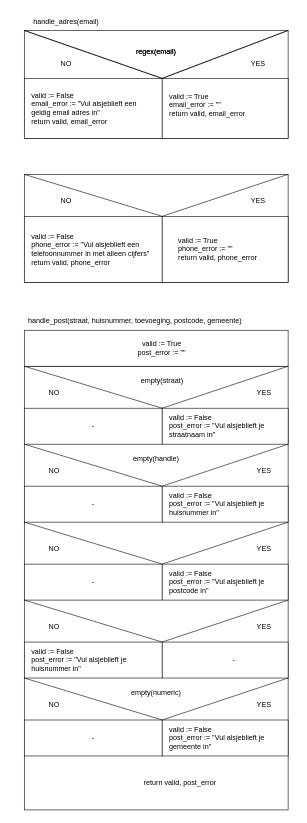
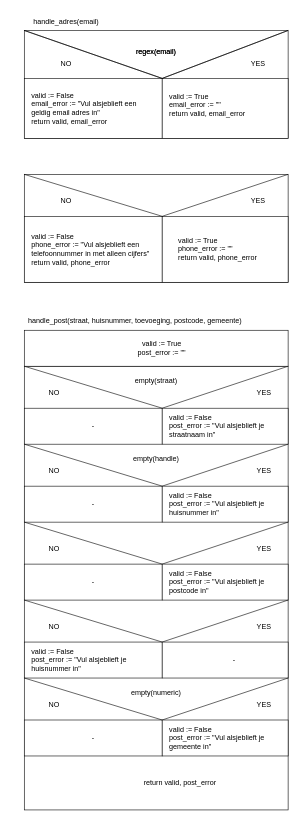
  <mxCell id="0" />
  <mxCell id="1" parent="0" />
  <mxCell id="2" value="" style="rounded=0;whiteSpace=wrap;html=1;" vertex="1" parent="1"><mxGeometry x="40" y="50" width="440" height="180" as="geometry" /></mxCell>
  <mxCell id="3" value="" style="rounded=0;whiteSpace=wrap;html=1;" vertex="1" parent="1"><mxGeometry x="40" y="130" width="230" height="100" as="geometry" /></mxCell>
  <mxCell id="4" value="" style="rounded=0;whiteSpace=wrap;html=1;" vertex="1" parent="1"><mxGeometry x="270" y="130" width="210" height="100" as="geometry" /></mxCell>
  <mxCell id="5" value="" style="endArrow=none;html=1;exitX=1;exitY=0;exitDx=0;exitDy=0;entryX=1;entryY=0;entryDx=0;entryDy=0;" edge="1" parent="1" source="3" target="2"><mxGeometry width="50" height="50" relative="1" as="geometry"><mxPoint x="220" y="120" as="sourcePoint" /><mxPoint x="270" y="70" as="targetPoint" /></mxGeometry></mxCell>
  <mxCell id="6" value="" style="endArrow=none;html=1;exitX=1;exitY=0;exitDx=0;exitDy=0;entryX=0;entryY=0;entryDx=0;entryDy=0;" edge="1" parent="1" source="3" target="2"><mxGeometry width="50" height="50" relative="1" as="geometry"><mxPoint x="220" y="120" as="sourcePoint" /><mxPoint x="270" y="70" as="targetPoint" /></mxGeometry></mxCell>
  <mxCell id="7" value="regex(email)" style="text;html=1;strokeColor=none;fillColor=none;align=center;verticalAlign=middle;whiteSpace=wrap;rounded=0;" vertex="1" parent="1"><mxGeometry x="230" y="70" width="60" height="30" as="geometry" /></mxCell>
  <mxCell id="8" value="NO" style="text;html=1;strokeColor=none;fillColor=none;align=center;verticalAlign=middle;whiteSpace=wrap;rounded=0;" vertex="1" parent="1"><mxGeometry x="80" y="90" width="60" height="30" as="geometry" /></mxCell>
  <mxCell id="9" value="valid := False&lt;br&gt;email_error := &quot;Vul alsjeblieft een geldig email adres in&quot;&lt;br&gt;return valid, email_error" style="text;html=1;strokeColor=none;fillColor=none;align=left;verticalAlign=middle;whiteSpace=wrap;rounded=0;" vertex="1" parent="1"><mxGeometry x="50" y="140" width="210" height="80" as="geometry" /></mxCell>
  <mxCell id="10" value="valid := True&lt;br&gt;email_error := &quot;&quot;&lt;br&gt;return valid, email_error" style="text;html=1;strokeColor=none;fillColor=none;align=left;verticalAlign=middle;whiteSpace=wrap;rounded=0;" vertex="1" parent="1"><mxGeometry x="280" y="160" width="160" height="30" as="geometry" /></mxCell>
  <mxCell id="11" value="" style="rounded=0;whiteSpace=wrap;html=1;" vertex="1" parent="1"><mxGeometry x="40" y="290" width="440" height="180" as="geometry" /></mxCell>
  <mxCell id="12" value="" style="rounded=0;whiteSpace=wrap;html=1;" vertex="1" parent="1"><mxGeometry x="40" y="360" width="230" height="110" as="geometry" /></mxCell>
  <mxCell id="13" value="" style="rounded=0;whiteSpace=wrap;html=1;" vertex="1" parent="1"><mxGeometry x="270" y="360" width="210" height="110" as="geometry" /></mxCell>
  <mxCell id="14" value="" style="endArrow=none;html=1;exitX=0;exitY=0;exitDx=0;exitDy=0;entryX=1;entryY=0;entryDx=0;entryDy=0;" edge="1" parent="1" source="13" target="11"><mxGeometry width="50" height="50" relative="1" as="geometry"><mxPoint x="220" y="230" as="sourcePoint" /><mxPoint x="270" y="180" as="targetPoint" /></mxGeometry></mxCell>
  <mxCell id="15" value="" style="endArrow=none;html=1;exitX=0;exitY=0;exitDx=0;exitDy=0;entryX=0;entryY=0;entryDx=0;entryDy=0;" edge="1" parent="1" source="11" target="13"><mxGeometry width="50" height="50" relative="1" as="geometry"><mxPoint x="220" y="230" as="sourcePoint" /><mxPoint x="270" y="180" as="targetPoint" /></mxGeometry></mxCell>
  <mxCell id="16" value="YES" style="text;html=1;strokeColor=none;fillColor=none;align=center;verticalAlign=middle;whiteSpace=wrap;rounded=0;" vertex="1" parent="1"><mxGeometry x="400" y="320" width="60" height="30" as="geometry" /></mxCell>
  <mxCell id="17" value="YES" style="text;html=1;strokeColor=none;fillColor=none;align=center;verticalAlign=middle;whiteSpace=wrap;rounded=0;" vertex="1" parent="1"><mxGeometry x="400" y="90" width="60" height="30" as="geometry" /></mxCell>
  <mxCell id="18" value="NO" style="text;html=1;strokeColor=none;fillColor=none;align=center;verticalAlign=middle;whiteSpace=wrap;rounded=0;" vertex="1" parent="1"><mxGeometry x="80" y="320" width="60" height="30" as="geometry" /></mxCell>
  <mxCell id="19" value="valid := False&lt;br&gt;phone_error := &quot;Vul alsjeblieft een telefoonnummer in met alleen cijfers&quot;&lt;br&gt;return valid, phone_error" style="text;html=1;strokeColor=none;fillColor=none;align=left;verticalAlign=middle;whiteSpace=wrap;rounded=0;" vertex="1" parent="1"><mxGeometry x="50" y="400" width="270" height="30" as="geometry" /></mxCell>
  <mxCell id="20" value="" style="rounded=0;whiteSpace=wrap;html=1;" vertex="1" parent="1"><mxGeometry x="40" y="610" width="440" height="740" as="geometry" /></mxCell>
  <mxCell id="21" value="" style="rounded=0;whiteSpace=wrap;html=1;" vertex="1" parent="1"><mxGeometry x="40" y="680" width="230" height="60" as="geometry" /></mxCell>
  <mxCell id="22" value="" style="endArrow=none;html=1;exitX=1;exitY=0;exitDx=0;exitDy=0;entryX=1;entryY=0;entryDx=0;entryDy=0;" edge="1" parent="1" source="21" target="20"><mxGeometry width="50" height="50" relative="1" as="geometry"><mxPoint x="220" y="480" as="sourcePoint" /><mxPoint x="270" y="430" as="targetPoint" /></mxGeometry></mxCell>
  <mxCell id="23" value="" style="endArrow=none;html=1;exitX=0;exitY=0;exitDx=0;exitDy=0;entryX=1;entryY=0;entryDx=0;entryDy=0;" edge="1" parent="1" source="20" target="21"><mxGeometry width="50" height="50" relative="1" as="geometry"><mxPoint x="220" y="480" as="sourcePoint" /><mxPoint x="270" y="430" as="targetPoint" /></mxGeometry></mxCell>
  <mxCell id="24" value="handle_post(straat, huisnummer, toevoeging, postcode, gemeente)" style="text;html=1;strokeColor=none;fillColor=none;align=center;verticalAlign=middle;whiteSpace=wrap;rounded=0;" vertex="1" parent="1"><mxGeometry x="30" y="520" width="390" height="30" as="geometry" /></mxCell>
  <mxCell id="25" value="" style="rounded=0;whiteSpace=wrap;html=1;" vertex="1" parent="1"><mxGeometry x="270" y="680" width="210" height="60" as="geometry" /></mxCell>
- <mxCell id="26" value="empty(straat)" style="text;html=1;strokeColor=none;fillColor=none;align=center;verticalAlign=middle;whiteSpace=wrap;rounded=0;" vertex="1" parent="1"><mxGeometry x="240" y="620" width="60" height="30" as="geometry" /></mxCell>
+ <mxCell id="26" value="empty(straat)" style="text;html=1;strokeColor=none;fillColor=none;align=center;verticalAlign=middle;whiteSpace=wrap;rounded=0;" vertex="1" parent="1"><mxGeometry x="230" y="620" width="60" height="30" as="geometry" /></mxCell>
  <mxCell id="27" value="NO" style="text;html=1;strokeColor=none;fillColor=none;align=center;verticalAlign=middle;whiteSpace=wrap;rounded=0;" vertex="1" parent="1"><mxGeometry x="60" y="640" width="60" height="30" as="geometry" /></mxCell>
  <mxCell id="28" value="YES" style="text;html=1;strokeColor=none;fillColor=none;align=center;verticalAlign=middle;whiteSpace=wrap;rounded=0;" vertex="1" parent="1"><mxGeometry x="410" y="640" width="60" height="30" as="geometry" /></mxCell>
  <mxCell id="29" value="" style="rounded=0;whiteSpace=wrap;html=1;" vertex="1" parent="1"><mxGeometry x="40" y="550" width="440" height="60" as="geometry" /></mxCell>
  <mxCell id="30" value="valid := True&lt;br&gt;post_error := &quot;&quot;" style="text;html=1;strokeColor=none;fillColor=none;align=center;verticalAlign=middle;whiteSpace=wrap;rounded=0;" vertex="1" parent="1"><mxGeometry x="187.5" y="560" width="162.5" height="40" as="geometry" /></mxCell>
  <mxCell id="31" value="valid := False&lt;br&gt;post_error := &quot;Vul alsjeblieft je straatnaam in&quot;" style="text;html=1;strokeColor=none;fillColor=none;align=left;verticalAlign=middle;whiteSpace=wrap;rounded=0;" vertex="1" parent="1"><mxGeometry x="280" y="680" width="210" height="60" as="geometry" /></mxCell>
  <mxCell id="32" value="-" style="text;html=1;strokeColor=none;fillColor=none;align=center;verticalAlign=middle;whiteSpace=wrap;rounded=0;" vertex="1" parent="1"><mxGeometry x="125" y="695" width="60" height="30" as="geometry" /></mxCell>
  <mxCell id="33" value="" style="rounded=0;whiteSpace=wrap;html=1;" vertex="1" parent="1"><mxGeometry x="40" y="810" width="230" height="60" as="geometry" /></mxCell>
  <mxCell id="34" value="" style="endArrow=none;html=1;exitX=1;exitY=0;exitDx=0;exitDy=0;entryX=1;entryY=0;entryDx=0;entryDy=0;" edge="1" parent="1" source="33"><mxGeometry width="50" height="50" relative="1" as="geometry"><mxPoint x="220" y="610" as="sourcePoint" /><mxPoint x="480" y="740" as="targetPoint" /></mxGeometry></mxCell>
  <mxCell id="35" value="" style="endArrow=none;html=1;exitX=0;exitY=0;exitDx=0;exitDy=0;entryX=1;entryY=0;entryDx=0;entryDy=0;" edge="1" parent="1" target="33"><mxGeometry width="50" height="50" relative="1" as="geometry"><mxPoint x="40" y="740" as="sourcePoint" /><mxPoint x="270" y="560" as="targetPoint" /></mxGeometry></mxCell>
  <mxCell id="36" value="empty(handle)" style="text;html=1;strokeColor=none;fillColor=none;align=center;verticalAlign=middle;whiteSpace=wrap;rounded=0;" vertex="1" parent="1"><mxGeometry x="230" y="750" width="60" height="30" as="geometry" /></mxCell>
  <mxCell id="37" value="NO" style="text;html=1;strokeColor=none;fillColor=none;align=center;verticalAlign=middle;whiteSpace=wrap;rounded=0;" vertex="1" parent="1"><mxGeometry x="60" y="770" width="60" height="30" as="geometry" /></mxCell>
  <mxCell id="38" value="YES" style="text;html=1;strokeColor=none;fillColor=none;align=center;verticalAlign=middle;whiteSpace=wrap;rounded=0;" vertex="1" parent="1"><mxGeometry x="410" y="770" width="60" height="30" as="geometry" /></mxCell>
  <mxCell id="39" value="-" style="text;html=1;strokeColor=none;fillColor=none;align=center;verticalAlign=middle;whiteSpace=wrap;rounded=0;" vertex="1" parent="1"><mxGeometry x="125" y="825" width="60" height="30" as="geometry" /></mxCell>
  <mxCell id="40" value="" style="rounded=0;whiteSpace=wrap;html=1;" vertex="1" parent="1"><mxGeometry x="270" y="810" width="210" height="60" as="geometry" /></mxCell>
  <mxCell id="41" value="valid := False&lt;br&gt;post_error := &quot;Vul alsjeblieft je huisnummer in&quot;" style="text;html=1;strokeColor=none;fillColor=none;align=left;verticalAlign=middle;whiteSpace=wrap;rounded=0;" vertex="1" parent="1"><mxGeometry x="280" y="810" width="190" height="60" as="geometry" /></mxCell>
  <mxCell id="42" value="" style="rounded=0;whiteSpace=wrap;html=1;" vertex="1" parent="1"><mxGeometry x="40" y="940" width="230" height="60" as="geometry" /></mxCell>
  <mxCell id="43" value="" style="endArrow=none;html=1;exitX=1;exitY=0;exitDx=0;exitDy=0;entryX=1;entryY=0;entryDx=0;entryDy=0;" edge="1" parent="1" source="42"><mxGeometry width="50" height="50" relative="1" as="geometry"><mxPoint x="220" y="740" as="sourcePoint" /><mxPoint x="480" y="870" as="targetPoint" /></mxGeometry></mxCell>
  <mxCell id="44" value="" style="endArrow=none;html=1;exitX=0;exitY=0;exitDx=0;exitDy=0;entryX=1;entryY=0;entryDx=0;entryDy=0;" edge="1" parent="1" target="42"><mxGeometry width="50" height="50" relative="1" as="geometry"><mxPoint x="40" y="870" as="sourcePoint" /><mxPoint x="270" y="690" as="targetPoint" /></mxGeometry></mxCell>
  <mxCell id="45" value="NO" style="text;html=1;strokeColor=none;fillColor=none;align=center;verticalAlign=middle;whiteSpace=wrap;rounded=0;" vertex="1" parent="1"><mxGeometry x="60" y="900" width="60" height="30" as="geometry" /></mxCell>
  <mxCell id="46" value="YES" style="text;html=1;strokeColor=none;fillColor=none;align=center;verticalAlign=middle;whiteSpace=wrap;rounded=0;" vertex="1" parent="1"><mxGeometry x="410" y="900" width="60" height="30" as="geometry" /></mxCell>
  <mxCell id="47" value="-" style="text;html=1;strokeColor=none;fillColor=none;align=center;verticalAlign=middle;whiteSpace=wrap;rounded=0;" vertex="1" parent="1"><mxGeometry x="125" y="955" width="60" height="30" as="geometry" /></mxCell>
  <mxCell id="48" value="" style="rounded=0;whiteSpace=wrap;html=1;" vertex="1" parent="1"><mxGeometry x="270" y="940" width="210" height="60" as="geometry" /></mxCell>
  <mxCell id="49" value="valid := False&lt;br&gt;post_error := &quot;Vul alsjeblieft je postcode in&quot;" style="text;html=1;strokeColor=none;fillColor=none;align=left;verticalAlign=middle;whiteSpace=wrap;rounded=0;" vertex="1" parent="1"><mxGeometry x="280" y="940" width="190" height="60" as="geometry" /></mxCell>
  <mxCell id="50" value="" style="rounded=0;whiteSpace=wrap;html=1;" vertex="1" parent="1"><mxGeometry x="40" y="1070" width="230" height="60" as="geometry" /></mxCell>
  <mxCell id="51" value="" style="endArrow=none;html=1;exitX=1;exitY=0;exitDx=0;exitDy=0;entryX=1;entryY=0;entryDx=0;entryDy=0;" edge="1" parent="1" source="50"><mxGeometry width="50" height="50" relative="1" as="geometry"><mxPoint x="220" y="870" as="sourcePoint" /><mxPoint x="480" y="1000" as="targetPoint" /></mxGeometry></mxCell>
  <mxCell id="52" value="" style="endArrow=none;html=1;exitX=0;exitY=0;exitDx=0;exitDy=0;entryX=1;entryY=0;entryDx=0;entryDy=0;" edge="1" parent="1" target="50"><mxGeometry width="50" height="50" relative="1" as="geometry"><mxPoint x="40" y="1000" as="sourcePoint" /><mxPoint x="270" y="820" as="targetPoint" /></mxGeometry></mxCell>
  <mxCell id="53" value="NO" style="text;html=1;strokeColor=none;fillColor=none;align=center;verticalAlign=middle;whiteSpace=wrap;rounded=0;" vertex="1" parent="1"><mxGeometry x="60" y="1030" width="60" height="30" as="geometry" /></mxCell>
  <mxCell id="54" value="YES" style="text;html=1;strokeColor=none;fillColor=none;align=center;verticalAlign=middle;whiteSpace=wrap;rounded=0;" vertex="1" parent="1"><mxGeometry x="410" y="1030" width="60" height="30" as="geometry" /></mxCell>
  <mxCell id="55" value="valid := False&lt;br&gt;post_error := &quot;Vul alsjeblieft je huisnummer in&quot;" style="text;html=1;strokeColor=none;fillColor=none;align=left;verticalAlign=middle;whiteSpace=wrap;rounded=0;" vertex="1" parent="1"><mxGeometry x="50" y="1070" width="190" height="60" as="geometry" /></mxCell>
  <mxCell id="56" value="" style="rounded=0;whiteSpace=wrap;html=1;" vertex="1" parent="1"><mxGeometry x="270" y="1070" width="210" height="60" as="geometry" /></mxCell>
  <mxCell id="57" value="-" style="text;html=1;strokeColor=none;fillColor=none;align=center;verticalAlign=middle;whiteSpace=wrap;rounded=0;" vertex="1" parent="1"><mxGeometry x="360" y="1085" width="60" height="30" as="geometry" /></mxCell>
  <mxCell id="58" value="" style="rounded=0;whiteSpace=wrap;html=1;" vertex="1" parent="1"><mxGeometry x="40" y="1200" width="230" height="60" as="geometry" /></mxCell>
  <mxCell id="59" value="" style="endArrow=none;html=1;exitX=1;exitY=0;exitDx=0;exitDy=0;entryX=1;entryY=0;entryDx=0;entryDy=0;" edge="1" parent="1" source="58"><mxGeometry width="50" height="50" relative="1" as="geometry"><mxPoint x="220" y="1000" as="sourcePoint" /><mxPoint x="480" y="1130" as="targetPoint" /></mxGeometry></mxCell>
  <mxCell id="60" value="" style="endArrow=none;html=1;exitX=0;exitY=0;exitDx=0;exitDy=0;entryX=1;entryY=0;entryDx=0;entryDy=0;" edge="1" parent="1" target="58"><mxGeometry width="50" height="50" relative="1" as="geometry"><mxPoint x="40" y="1130" as="sourcePoint" /><mxPoint x="270" y="950" as="targetPoint" /></mxGeometry></mxCell>
  <mxCell id="61" value="empty(numeric)" style="text;html=1;strokeColor=none;fillColor=none;align=center;verticalAlign=middle;whiteSpace=wrap;rounded=0;" vertex="1" parent="1"><mxGeometry x="230" y="1140" width="60" height="30" as="geometry" /></mxCell>
  <mxCell id="62" value="NO" style="text;html=1;strokeColor=none;fillColor=none;align=center;verticalAlign=middle;whiteSpace=wrap;rounded=0;" vertex="1" parent="1"><mxGeometry x="60" y="1160" width="60" height="30" as="geometry" /></mxCell>
  <mxCell id="63" value="YES" style="text;html=1;strokeColor=none;fillColor=none;align=center;verticalAlign=middle;whiteSpace=wrap;rounded=0;" vertex="1" parent="1"><mxGeometry x="410" y="1160" width="60" height="30" as="geometry" /></mxCell>
  <mxCell id="64" value="-" style="text;html=1;strokeColor=none;fillColor=none;align=center;verticalAlign=middle;whiteSpace=wrap;rounded=0;" vertex="1" parent="1"><mxGeometry x="125" y="1215" width="60" height="30" as="geometry" /></mxCell>
  <mxCell id="65" value="" style="rounded=0;whiteSpace=wrap;html=1;" vertex="1" parent="1"><mxGeometry x="270" y="1200" width="210" height="60" as="geometry" /></mxCell>
  <mxCell id="66" value="valid := False&lt;br&gt;post_error := &quot;Vul alsjeblieft je gemeente in&quot;" style="text;html=1;strokeColor=none;fillColor=none;align=left;verticalAlign=middle;whiteSpace=wrap;rounded=0;" vertex="1" parent="1"><mxGeometry x="280" y="1200" width="190" height="60" as="geometry" /></mxCell>
  <mxCell id="67" value="return valid, post_error" style="text;html=1;strokeColor=none;fillColor=none;align=center;verticalAlign=middle;whiteSpace=wrap;rounded=0;" vertex="1" parent="1"><mxGeometry x="175" y="1290" width="250" height="30" as="geometry" /></mxCell>
  <mxCell id="68" value="handle_adres(email)" style="text;html=1;strokeColor=none;fillColor=none;align=center;verticalAlign=middle;whiteSpace=wrap;rounded=0;" vertex="1" parent="1"><mxGeometry x="20" y="20" width="180" height="30" as="geometry" /></mxCell>
  <mxCell id="69" value="" style="endArrow=none;html=1;exitX=1;exitY=0;exitDx=0;exitDy=0;entryX=0;entryY=0;entryDx=0;entryDy=0;" edge="1" parent="1"><mxGeometry width="50" height="50" relative="1" as="geometry"><mxPoint x="270" y="130" as="sourcePoint" /><mxPoint x="40" y="50" as="targetPoint" /></mxGeometry></mxCell>
  <mxCell id="70" value="" style="endArrow=none;html=1;exitX=1;exitY=0;exitDx=0;exitDy=0;entryX=1;entryY=0;entryDx=0;entryDy=0;" edge="1" parent="1"><mxGeometry width="50" height="50" relative="1" as="geometry"><mxPoint x="270" y="130" as="sourcePoint" /><mxPoint x="480" y="50" as="targetPoint" /></mxGeometry></mxCell>
  <mxCell id="71" value="regex(email)" style="text;html=1;strokeColor=none;fillColor=none;align=center;verticalAlign=middle;whiteSpace=wrap;rounded=0;" vertex="1" parent="1"><mxGeometry x="230" y="70" width="60" height="30" as="geometry" /></mxCell>
  <mxCell id="72" value="valid := True&lt;br&gt;phone_error := &quot;&quot;&lt;br&gt;return valid, phone_error" style="text;html=1;strokeColor=none;fillColor=none;align=left;verticalAlign=middle;whiteSpace=wrap;rounded=0;" vertex="1" parent="1"><mxGeometry x="295" y="400" width="160" height="30" as="geometry" /></mxCell>
